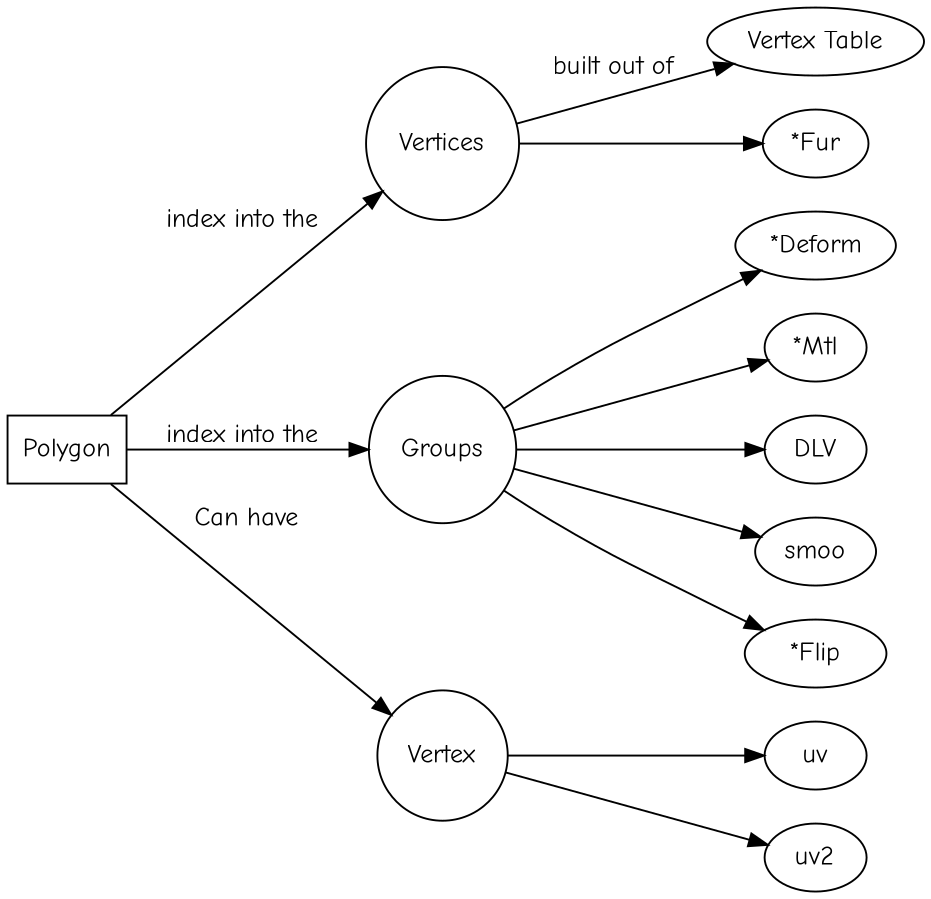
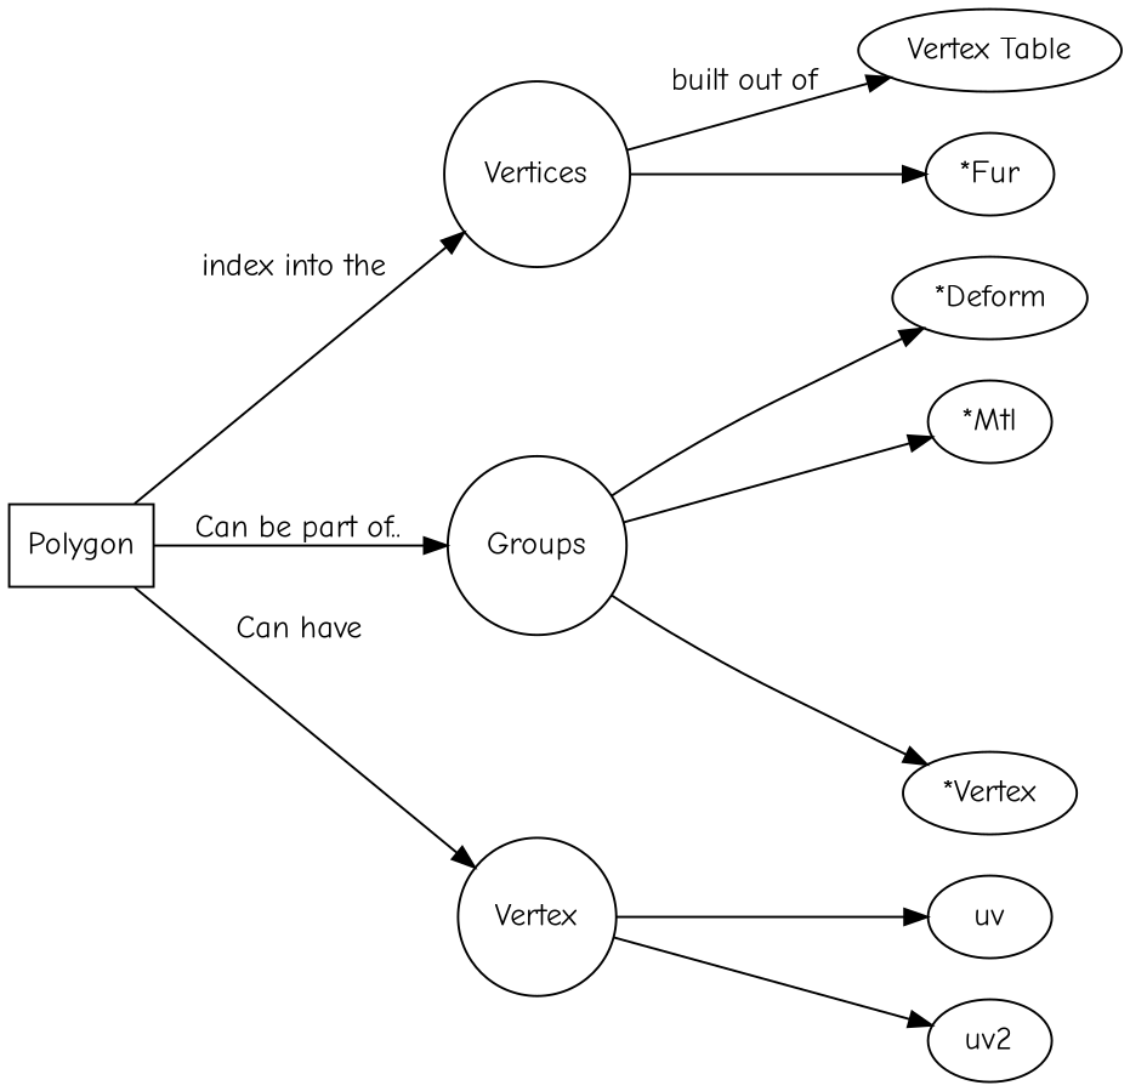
  digraph {
    fontname="Comic Neue"
    rankdir=LR
    node [fontname="Comic Neue" shape=ellipse]
    edge [fontname="Comic Neue"]
    n1 [label=Polygon shape=box]
    n2 [label=Vertices shape=circle]
    n3 [label=Groups shape=circle]
    n4 [label=Vertex shape=circle]
    n5 [label="Vertex Table"]
    n6 [label="*Fur"]
    n7 [label="*Deform"]
    n8 [label="*Mtl"]
-   n9 [label=DLV]
-   n10 [label=smoo]
-   n11 [label="*Flip"]
+   n11 [label="*Vertex"]
    n12 [label=uv]
    n13 [label=uv2]
    n1 -> n2 [label="index into the "]
-   n1 -> n3 [label="index into the "]
+   n1 -> n3 [label="Can be part of.."]
    n1 -> n4 [label="Can have"]
    n2 -> n5 [label="built out of"]
    n2 -> n6
    n3 -> n7
    n3 -> n8
-   n3 -> n9
-   n3 -> n10
    n3 -> n11
    n4 -> n12
    n4 -> n13
  }
